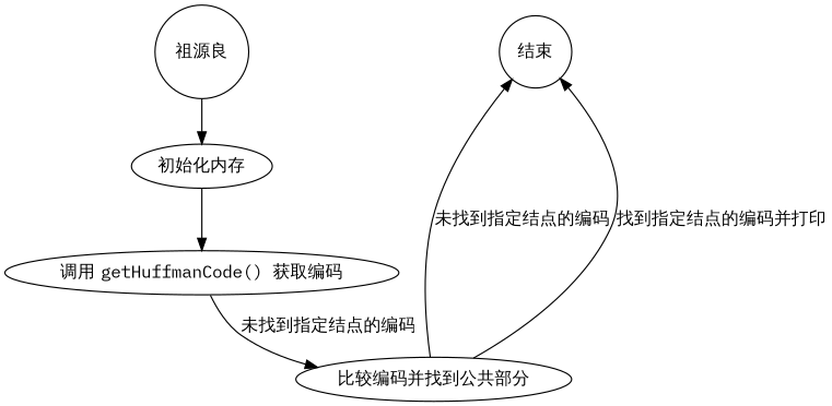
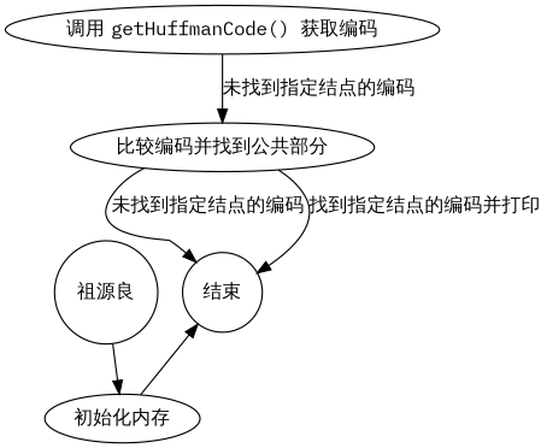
  digraph {
    fontname="IBM Plex Mono"
    node [fontname="IBM Plex Mono"]
    edge [fontname="IBM Plex Mono"]
    n1 [label="祖源良" shape=circle]
    n2 [label="结束" shape=circle]
    n3 [label="初始化内存"]
    n4 [label="调用 getHuffmanCode() 获取编码"]
    n5 [label="比较编码并找到公共部分"]
    subgraph sub_1 {
      rank=same
      n1
      n2
    }
    n1 -> n3
-   n3 -> n4
+   n3 -> n2
    n4 -> n5 [label="未找到指定结点的编码"]
    n5 -> n2 [label="未找到指定结点的编码"]
    n5 -> n2 [label="找到指定结点的编码并打印"]
  }
